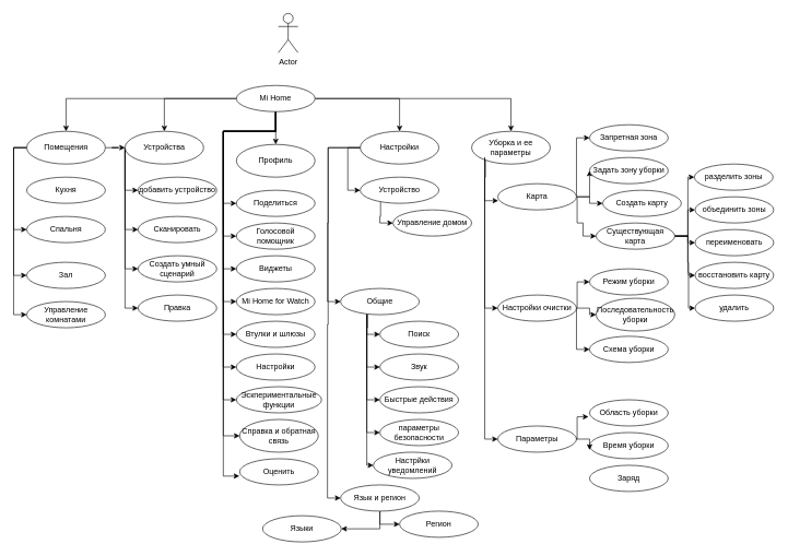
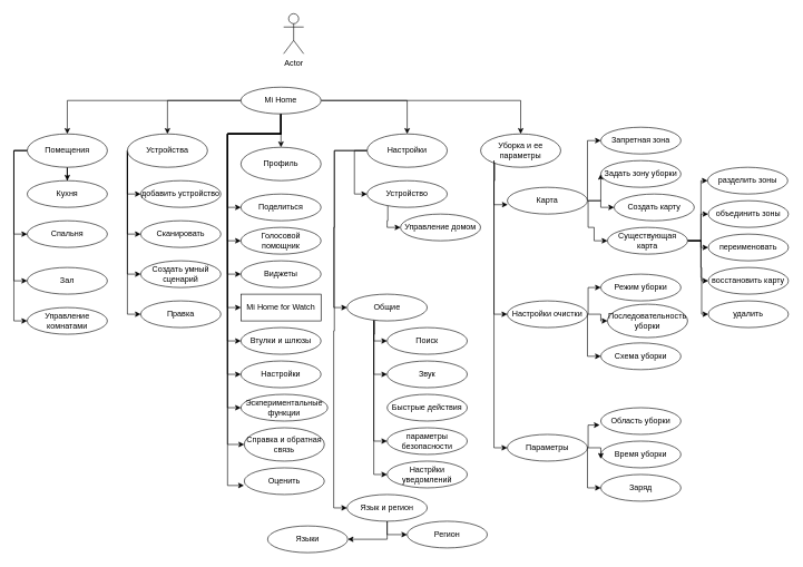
  <mxCell id="0" />
  <mxCell id="1" parent="0" />
  <mxCell id="2" value="Actor" style="shape=umlActor;verticalLabelPosition=bottom;verticalAlign=top;html=1;outlineConnect=0;" vertex="1" parent="1"><mxGeometry x="424" y="20" width="30" height="60" as="geometry" /></mxCell>
- <mxCell id="3" style="edgeStyle=orthogonalEdgeStyle;rounded=0;orthogonalLoop=1;jettySize=auto;html=1;" edge="1" parent="1" source="7" target="12"><mxGeometry relative="1" as="geometry" /></mxCell>
+ <mxCell id="3" style="edgeStyle=orthogonalEdgeStyle;rounded=0;orthogonalLoop=1;jettySize=auto;html=1;entryX=0.5;entryY=0;entryDx=0;entryDy=0;" edge="1" parent="1" source="7" target="41"><mxGeometry relative="1" as="geometry" /></mxCell>
  <mxCell id="4" style="edgeStyle=orthogonalEdgeStyle;rounded=0;orthogonalLoop=1;jettySize=auto;html=1;entryX=0;entryY=0.5;entryDx=0;entryDy=0;" edge="1" parent="1" source="7" target="42"><mxGeometry relative="1" as="geometry"><Array as="points"><mxPoint x="20" y="225" /><mxPoint x="20" y="350" /></Array></mxGeometry></mxCell>
  <mxCell id="5" style="edgeStyle=orthogonalEdgeStyle;rounded=0;orthogonalLoop=1;jettySize=auto;html=1;entryX=0;entryY=0.5;entryDx=0;entryDy=0;" edge="1" parent="1" source="7" target="43"><mxGeometry relative="1" as="geometry"><Array as="points"><mxPoint x="20" y="225" /><mxPoint x="20" y="420" /></Array></mxGeometry></mxCell>
  <mxCell id="6" style="edgeStyle=orthogonalEdgeStyle;rounded=0;orthogonalLoop=1;jettySize=auto;html=1;entryX=0;entryY=0.5;entryDx=0;entryDy=0;" edge="1" parent="1" source="7" target="44"><mxGeometry relative="1" as="geometry"><Array as="points"><mxPoint x="20" y="225" /><mxPoint x="20" y="480" /></Array></mxGeometry></mxCell>
  <mxCell id="7" value="Помещения" style="ellipse;whiteSpace=wrap;html=1;" vertex="1" parent="1"><mxGeometry x="40" y="200" width="120" height="50" as="geometry" /></mxCell>
  <mxCell id="8" style="edgeStyle=orthogonalEdgeStyle;rounded=0;orthogonalLoop=1;jettySize=auto;html=1;entryX=0;entryY=0.5;entryDx=0;entryDy=0;" edge="1" parent="1" source="12" target="24"><mxGeometry relative="1" as="geometry"><Array as="points"><mxPoint x="190" y="290" /></Array></mxGeometry></mxCell>
  <mxCell id="9" style="edgeStyle=orthogonalEdgeStyle;rounded=0;orthogonalLoop=1;jettySize=auto;html=1;entryX=0;entryY=0.5;entryDx=0;entryDy=0;" edge="1" parent="1" source="12" target="25"><mxGeometry relative="1" as="geometry"><Array as="points"><mxPoint x="190" y="350" /></Array></mxGeometry></mxCell>
  <mxCell id="10" style="edgeStyle=orthogonalEdgeStyle;rounded=0;orthogonalLoop=1;jettySize=auto;html=1;entryX=0;entryY=0.5;entryDx=0;entryDy=0;" edge="1" parent="1" source="12" target="26"><mxGeometry relative="1" as="geometry"><Array as="points"><mxPoint x="190" y="410" /></Array></mxGeometry></mxCell>
  <mxCell id="11" style="edgeStyle=orthogonalEdgeStyle;rounded=0;orthogonalLoop=1;jettySize=auto;html=1;entryX=0;entryY=0.5;entryDx=0;entryDy=0;" edge="1" parent="1" source="12" target="45"><mxGeometry relative="1" as="geometry"><Array as="points"><mxPoint x="190" y="470" /></Array></mxGeometry></mxCell>
  <mxCell id="12" value="Устройства" style="ellipse;whiteSpace=wrap;html=1;" vertex="1" parent="1"><mxGeometry x="190" y="200" width="120" height="50" as="geometry" /></mxCell>
  <mxCell id="13" value="" style="ellipse;whiteSpace=wrap;html=1;" vertex="1" parent="1"><mxGeometry x="360" y="220" width="120" height="50" as="geometry" /></mxCell>
  <mxCell id="14" value="" style="ellipse;whiteSpace=wrap;html=1;" vertex="1" parent="1"><mxGeometry x="719" y="200" width="120" height="50" as="geometry" /></mxCell>
  <mxCell id="15" style="edgeStyle=orthogonalEdgeStyle;rounded=0;orthogonalLoop=1;jettySize=auto;html=1;entryX=0;entryY=0.5;entryDx=0;entryDy=0;" edge="1" parent="1" source="17" target="62"><mxGeometry relative="1" as="geometry"><Array as="points"><mxPoint x="530" y="225" /><mxPoint x="530" y="290" /></Array></mxGeometry></mxCell>
  <mxCell id="16" style="edgeStyle=orthogonalEdgeStyle;rounded=0;orthogonalLoop=1;jettySize=auto;html=1;entryX=0;entryY=0.5;entryDx=0;entryDy=0;" edge="1" parent="1" source="17" target="71"><mxGeometry relative="1" as="geometry"><Array as="points"><mxPoint x="500" y="225" /><mxPoint x="500" y="495" /><mxPoint x="499" y="495" /><mxPoint x="499" y="760" /></Array></mxGeometry></mxCell>
  <mxCell id="17" value="" style="ellipse;whiteSpace=wrap;html=1;" vertex="1" parent="1"><mxGeometry x="549" y="200" width="120" height="50" as="geometry" /></mxCell>
  <mxCell id="18" style="edgeStyle=orthogonalEdgeStyle;rounded=0;orthogonalLoop=1;jettySize=auto;html=1;entryX=0;entryY=0.5;entryDx=0;entryDy=0;exitX=0;exitY=0.5;exitDx=0;exitDy=0;" edge="1" parent="1" source="17" target="68"><mxGeometry relative="1" as="geometry"><Array as="points"><mxPoint x="500" y="225" /><mxPoint x="500" y="340" /><mxPoint x="499" y="340" /><mxPoint x="499" y="460" /></Array></mxGeometry></mxCell>
  <mxCell id="19" value="Настройки" style="text;html=1;strokeColor=none;fillColor=none;align=center;verticalAlign=middle;whiteSpace=wrap;rounded=0;" vertex="1" parent="1"><mxGeometry x="559" y="210" width="100" height="30" as="geometry" /></mxCell>
  <mxCell id="20" style="edgeStyle=orthogonalEdgeStyle;rounded=0;orthogonalLoop=1;jettySize=auto;html=1;entryX=0;entryY=0.5;entryDx=0;entryDy=0;" edge="1" parent="1" source="22" target="82"><mxGeometry relative="1" as="geometry"><Array as="points"><mxPoint x="739" y="470" /></Array></mxGeometry></mxCell>
  <mxCell id="21" style="edgeStyle=orthogonalEdgeStyle;rounded=0;orthogonalLoop=1;jettySize=auto;html=1;entryX=0;entryY=0.5;entryDx=0;entryDy=0;" edge="1" parent="1" source="22" target="84"><mxGeometry relative="1" as="geometry"><Array as="points"><mxPoint x="739" y="670" /></Array></mxGeometry></mxCell>
  <mxCell id="22" value="Уборка и ее параметры" style="text;html=1;strokeColor=none;fillColor=none;align=center;verticalAlign=middle;whiteSpace=wrap;rounded=0;" vertex="1" parent="1"><mxGeometry x="729" y="210" width="100" height="30" as="geometry" /></mxCell>
  <mxCell id="23" value="Профиль" style="text;html=1;strokeColor=none;fillColor=none;align=center;verticalAlign=middle;whiteSpace=wrap;rounded=0;" vertex="1" parent="1"><mxGeometry x="370" y="230" width="100" height="30" as="geometry" /></mxCell>
  <mxCell id="24" value="добавить устройство" style="ellipse;whiteSpace=wrap;html=1;" vertex="1" parent="1"><mxGeometry x="210" y="270" width="120" height="40" as="geometry" /></mxCell>
  <mxCell id="25" value="Сканировать" style="ellipse;whiteSpace=wrap;html=1;" vertex="1" parent="1"><mxGeometry x="210" y="330" width="120" height="40" as="geometry" /></mxCell>
  <mxCell id="26" value="Создать умный сценарий" style="ellipse;whiteSpace=wrap;html=1;" vertex="1" parent="1"><mxGeometry x="210" y="390" width="120" height="40" as="geometry" /></mxCell>
  <mxCell id="27" style="edgeStyle=orthogonalEdgeStyle;rounded=0;orthogonalLoop=1;jettySize=auto;html=1;entryX=0.5;entryY=0;entryDx=0;entryDy=0;" edge="1" parent="1" source="40" target="7"><mxGeometry relative="1" as="geometry" /></mxCell>
  <mxCell id="28" style="edgeStyle=orthogonalEdgeStyle;rounded=0;orthogonalLoop=1;jettySize=auto;html=1;entryX=0.5;entryY=0;entryDx=0;entryDy=0;" edge="1" parent="1" source="40" target="12"><mxGeometry relative="1" as="geometry" /></mxCell>
  <mxCell id="29" style="edgeStyle=orthogonalEdgeStyle;rounded=0;orthogonalLoop=1;jettySize=auto;html=1;exitX=0.5;exitY=1;exitDx=0;exitDy=0;entryX=0.5;entryY=0;entryDx=0;entryDy=0;" edge="1" parent="1" source="40" target="13"><mxGeometry relative="1" as="geometry" /></mxCell>
  <mxCell id="30" style="edgeStyle=orthogonalEdgeStyle;rounded=0;orthogonalLoop=1;jettySize=auto;html=1;entryX=0.5;entryY=0;entryDx=0;entryDy=0;" edge="1" parent="1" source="40" target="17"><mxGeometry relative="1" as="geometry" /></mxCell>
  <mxCell id="31" style="edgeStyle=orthogonalEdgeStyle;rounded=0;orthogonalLoop=1;jettySize=auto;html=1;entryX=0.5;entryY=0;entryDx=0;entryDy=0;" edge="1" parent="1" source="40" target="14"><mxGeometry relative="1" as="geometry" /></mxCell>
  <mxCell id="32" style="edgeStyle=orthogonalEdgeStyle;rounded=0;orthogonalLoop=1;jettySize=auto;html=1;entryX=0;entryY=0.5;entryDx=0;entryDy=0;" edge="1" parent="1" source="40" target="46"><mxGeometry relative="1" as="geometry"><Array as="points"><mxPoint x="420" y="200" /><mxPoint x="340" y="200" /><mxPoint x="340" y="310" /></Array></mxGeometry></mxCell>
  <mxCell id="33" style="edgeStyle=orthogonalEdgeStyle;rounded=0;orthogonalLoop=1;jettySize=auto;html=1;entryX=0;entryY=0.5;entryDx=0;entryDy=0;" edge="1" parent="1" source="40" target="47"><mxGeometry relative="1" as="geometry"><Array as="points"><mxPoint x="420" y="200" /><mxPoint x="340" y="200" /><mxPoint x="340" y="360" /></Array></mxGeometry></mxCell>
  <mxCell id="34" style="edgeStyle=orthogonalEdgeStyle;rounded=0;orthogonalLoop=1;jettySize=auto;html=1;entryX=0;entryY=0.5;entryDx=0;entryDy=0;" edge="1" parent="1" source="40" target="48"><mxGeometry relative="1" as="geometry"><Array as="points"><mxPoint x="420" y="200" /><mxPoint x="340" y="200" /><mxPoint x="340" y="410" /></Array></mxGeometry></mxCell>
  <mxCell id="35" style="edgeStyle=orthogonalEdgeStyle;rounded=0;orthogonalLoop=1;jettySize=auto;html=1;entryX=0;entryY=0.5;entryDx=0;entryDy=0;" edge="1" parent="1" source="40" target="49"><mxGeometry relative="1" as="geometry"><Array as="points"><mxPoint x="420" y="200" /><mxPoint x="340" y="200" /><mxPoint x="340" y="460" /></Array></mxGeometry></mxCell>
  <mxCell id="36" style="edgeStyle=orthogonalEdgeStyle;rounded=0;orthogonalLoop=1;jettySize=auto;html=1;entryX=0;entryY=0.5;entryDx=0;entryDy=0;" edge="1" parent="1" source="40" target="50"><mxGeometry relative="1" as="geometry"><Array as="points"><mxPoint x="420" y="200" /><mxPoint x="340" y="200" /><mxPoint x="340" y="510" /></Array></mxGeometry></mxCell>
  <mxCell id="37" style="edgeStyle=orthogonalEdgeStyle;rounded=0;orthogonalLoop=1;jettySize=auto;html=1;entryX=0;entryY=0.5;entryDx=0;entryDy=0;" edge="1" parent="1" source="40" target="51"><mxGeometry relative="1" as="geometry"><Array as="points"><mxPoint x="420" y="200" /><mxPoint x="340" y="200" /><mxPoint x="340" y="560" /></Array></mxGeometry></mxCell>
  <mxCell id="38" style="edgeStyle=orthogonalEdgeStyle;rounded=0;orthogonalLoop=1;jettySize=auto;html=1;entryX=0;entryY=0.5;entryDx=0;entryDy=0;" edge="1" parent="1" source="40" target="52"><mxGeometry relative="1" as="geometry"><Array as="points"><mxPoint x="420" y="200" /><mxPoint x="340" y="200" /><mxPoint x="340" y="610" /></Array></mxGeometry></mxCell>
  <mxCell id="39" style="edgeStyle=orthogonalEdgeStyle;rounded=0;orthogonalLoop=1;jettySize=auto;html=1;entryX=0;entryY=0.5;entryDx=0;entryDy=0;" edge="1" parent="1" source="40" target="53"><mxGeometry relative="1" as="geometry"><Array as="points"><mxPoint x="420" y="200" /><mxPoint x="340" y="200" /><mxPoint x="340" y="665" /></Array></mxGeometry></mxCell>
  <mxCell id="40" value="Mi Home" style="ellipse;whiteSpace=wrap;html=1;" vertex="1" parent="1"><mxGeometry x="360" y="130" width="120" height="40" as="geometry" /></mxCell>
  <mxCell id="41" value="Кухня" style="ellipse;whiteSpace=wrap;html=1;" vertex="1" parent="1"><mxGeometry x="40" y="270" width="120" height="40" as="geometry" /></mxCell>
  <mxCell id="42" value="Спальня" style="ellipse;whiteSpace=wrap;html=1;" vertex="1" parent="1"><mxGeometry x="40" y="330" width="120" height="40" as="geometry" /></mxCell>
  <mxCell id="43" value="Зал" style="ellipse;whiteSpace=wrap;html=1;" vertex="1" parent="1"><mxGeometry x="40" y="400" width="120" height="40" as="geometry" /></mxCell>
  <mxCell id="44" value="Управление комнатами" style="ellipse;whiteSpace=wrap;html=1;" vertex="1" parent="1"><mxGeometry x="40" y="460" width="120" height="40" as="geometry" /></mxCell>
  <mxCell id="45" value="Правка" style="ellipse;whiteSpace=wrap;html=1;" vertex="1" parent="1"><mxGeometry x="210" y="450" width="120" height="40" as="geometry" /></mxCell>
  <mxCell id="46" value="Поделиться" style="ellipse;whiteSpace=wrap;html=1;" vertex="1" parent="1"><mxGeometry x="360" y="290" width="120" height="40" as="geometry" /></mxCell>
  <mxCell id="47" value="Голосовой помощник" style="ellipse;whiteSpace=wrap;html=1;" vertex="1" parent="1"><mxGeometry x="360" y="340" width="120" height="40" as="geometry" /></mxCell>
  <mxCell id="48" value="Виджеты" style="ellipse;whiteSpace=wrap;html=1;" vertex="1" parent="1"><mxGeometry x="360" y="390" width="120" height="40" as="geometry" /></mxCell>
- <mxCell id="49" value="Mi Home for Watch" style="ellipse;whiteSpace=wrap;html=1;" vertex="1" parent="1"><mxGeometry x="360" y="440" width="120" height="40" as="geometry" /></mxCell>
+ <mxCell id="49" value="Mi Home for Watch" style="whiteSpace=wrap;html=1;rounded=0;" vertex="1" parent="1"><mxGeometry x="360" y="440" width="120" height="40" as="geometry" /></mxCell>
  <mxCell id="50" value="Втулки и шлюзы" style="ellipse;whiteSpace=wrap;html=1;" vertex="1" parent="1"><mxGeometry x="360" y="490" width="120" height="40" as="geometry" /></mxCell>
  <mxCell id="51" value="Настройки" style="ellipse;whiteSpace=wrap;html=1;" vertex="1" parent="1"><mxGeometry x="360" y="540" width="120" height="40" as="geometry" /></mxCell>
  <mxCell id="52" value="Эскпериментальные функции" style="ellipse;whiteSpace=wrap;html=1;" vertex="1" parent="1"><mxGeometry x="360" y="590" width="130" height="40" as="geometry" /></mxCell>
  <mxCell id="53" value="Справка и обратная связь" style="ellipse;whiteSpace=wrap;html=1;" vertex="1" parent="1"><mxGeometry x="365" y="640" width="120" height="50" as="geometry" /></mxCell>
  <mxCell id="54" value="Оценить" style="ellipse;whiteSpace=wrap;html=1;" vertex="1" parent="1"><mxGeometry x="365" y="700" width="120" height="40" as="geometry" /></mxCell>
  <mxCell id="55" value="Управление домом" style="ellipse;whiteSpace=wrap;html=1;" vertex="1" parent="1"><mxGeometry x="599" y="320" width="120" height="40" as="geometry" /></mxCell>
  <mxCell id="56" value="Поиск" style="ellipse;whiteSpace=wrap;html=1;" vertex="1" parent="1"><mxGeometry x="579" y="490" width="120" height="40" as="geometry" /></mxCell>
  <mxCell id="57" value="Звук" style="ellipse;whiteSpace=wrap;html=1;" vertex="1" parent="1"><mxGeometry x="579" y="540" width="120" height="40" as="geometry" /></mxCell>
  <mxCell id="58" value="Быстрые действия" style="ellipse;whiteSpace=wrap;html=1;" vertex="1" parent="1"><mxGeometry x="579" y="590" width="120" height="40" as="geometry" /></mxCell>
  <mxCell id="59" value="параметры безопасности" style="ellipse;whiteSpace=wrap;html=1;" vertex="1" parent="1"><mxGeometry x="579" y="640" width="120" height="40" as="geometry" /></mxCell>
- <mxCell id="60" value="Настрйки уведомлений" style="ellipse;whiteSpace=wrap;html=1;" vertex="1" parent="1"><mxGeometry x="569" y="690" width="120" height="40" as="geometry" /></mxCell>
+ <mxCell id="60" value="Настрйки уведомлений" style="ellipse;whiteSpace=wrap;html=1;" vertex="1" parent="1"><mxGeometry x="579" y="690" width="120" height="40" as="geometry" /></mxCell>
  <mxCell id="61" style="edgeStyle=orthogonalEdgeStyle;rounded=0;orthogonalLoop=1;jettySize=auto;html=1;entryX=0;entryY=0.5;entryDx=0;entryDy=0;" edge="1" parent="1" source="62" target="55"><mxGeometry relative="1" as="geometry"><Array as="points"><mxPoint x="580" y="330" /><mxPoint x="579" y="330" /><mxPoint x="579" y="340" /></Array></mxGeometry></mxCell>
  <mxCell id="62" value="Устройство" style="ellipse;whiteSpace=wrap;html=1;" vertex="1" parent="1"><mxGeometry x="549" y="270" width="120" height="40" as="geometry" /></mxCell>
  <mxCell id="63" style="edgeStyle=orthogonalEdgeStyle;rounded=0;orthogonalLoop=1;jettySize=auto;html=1;entryX=0;entryY=0.5;entryDx=0;entryDy=0;" edge="1" parent="1" source="68" target="56"><mxGeometry relative="1" as="geometry"><Array as="points"><mxPoint x="560" y="500" /><mxPoint x="559" y="500" /><mxPoint x="559" y="510" /></Array></mxGeometry></mxCell>
  <mxCell id="64" style="edgeStyle=orthogonalEdgeStyle;rounded=0;orthogonalLoop=1;jettySize=auto;html=1;entryX=0;entryY=0.5;entryDx=0;entryDy=0;" edge="1" parent="1" source="68" target="57"><mxGeometry relative="1" as="geometry"><Array as="points"><mxPoint x="559" y="560" /></Array></mxGeometry></mxCell>
- <mxCell id="65" style="edgeStyle=orthogonalEdgeStyle;rounded=0;orthogonalLoop=1;jettySize=auto;html=1;entryX=0;entryY=0.5;entryDx=0;entryDy=0;" edge="1" parent="1" source="68" target="58"><mxGeometry relative="1" as="geometry"><Array as="points"><mxPoint x="559" y="610" /></Array></mxGeometry></mxCell>
  <mxCell id="66" style="edgeStyle=orthogonalEdgeStyle;rounded=0;orthogonalLoop=1;jettySize=auto;html=1;entryX=0;entryY=0.5;entryDx=0;entryDy=0;" edge="1" parent="1" source="68" target="59"><mxGeometry relative="1" as="geometry"><Array as="points"><mxPoint x="559" y="660" /></Array></mxGeometry></mxCell>
  <mxCell id="67" style="edgeStyle=orthogonalEdgeStyle;rounded=0;orthogonalLoop=1;jettySize=auto;html=1;entryX=0;entryY=0.5;entryDx=0;entryDy=0;" edge="1" parent="1" source="68" target="60"><mxGeometry relative="1" as="geometry"><Array as="points"><mxPoint x="559" y="710" /></Array></mxGeometry></mxCell>
  <mxCell id="68" value="Общие" style="ellipse;whiteSpace=wrap;html=1;" vertex="1" parent="1"><mxGeometry x="519" y="440" width="120" height="40" as="geometry" /></mxCell>
  <mxCell id="69" style="edgeStyle=orthogonalEdgeStyle;rounded=0;orthogonalLoop=1;jettySize=auto;html=1;entryX=1;entryY=0.5;entryDx=0;entryDy=0;" edge="1" parent="1" source="71" target="73"><mxGeometry relative="1" as="geometry" /></mxCell>
  <mxCell id="70" style="edgeStyle=orthogonalEdgeStyle;rounded=0;orthogonalLoop=1;jettySize=auto;html=1;entryX=0;entryY=0.5;entryDx=0;entryDy=0;" edge="1" parent="1" source="71" target="72"><mxGeometry relative="1" as="geometry" /></mxCell>
  <mxCell id="71" value="Язык и регион" style="ellipse;whiteSpace=wrap;html=1;" vertex="1" parent="1"><mxGeometry x="519" y="740" width="120" height="40" as="geometry" /></mxCell>
  <mxCell id="72" value="Регион" style="ellipse;whiteSpace=wrap;html=1;" vertex="1" parent="1"><mxGeometry x="609" y="780" width="120" height="40" as="geometry" /></mxCell>
  <mxCell id="73" value="Языки" style="ellipse;whiteSpace=wrap;html=1;" vertex="1" parent="1"><mxGeometry x="400" y="787" width="120" height="40" as="geometry" /></mxCell>
  <mxCell id="74" style="edgeStyle=orthogonalEdgeStyle;rounded=0;orthogonalLoop=1;jettySize=auto;html=1;entryX=0;entryY=0.5;entryDx=0;entryDy=0;" edge="1" parent="1" source="78" target="85"><mxGeometry relative="1" as="geometry"><Array as="points"><mxPoint x="879" y="210" /></Array></mxGeometry></mxCell>
  <mxCell id="75" style="edgeStyle=orthogonalEdgeStyle;rounded=0;orthogonalLoop=1;jettySize=auto;html=1;entryX=0;entryY=0.5;entryDx=0;entryDy=0;" edge="1" parent="1" source="78" target="86"><mxGeometry relative="1" as="geometry" /></mxCell>
  <mxCell id="76" style="edgeStyle=orthogonalEdgeStyle;rounded=0;orthogonalLoop=1;jettySize=auto;html=1;exitX=1;exitY=0.5;exitDx=0;exitDy=0;entryX=0;entryY=0.5;entryDx=0;entryDy=0;" edge="1" parent="1" source="78" target="87"><mxGeometry relative="1" as="geometry" /></mxCell>
  <mxCell id="77" style="edgeStyle=orthogonalEdgeStyle;rounded=0;orthogonalLoop=1;jettySize=auto;html=1;entryX=0;entryY=0.5;entryDx=0;entryDy=0;" edge="1" parent="1" source="78" target="93"><mxGeometry relative="1" as="geometry"><Array as="points"><mxPoint x="880" y="300" /><mxPoint x="880" y="340" /><mxPoint x="889" y="340" /><mxPoint x="889" y="360" /></Array></mxGeometry></mxCell>
  <mxCell id="78" value="Карта" style="ellipse;whiteSpace=wrap;html=1;" vertex="1" parent="1"><mxGeometry x="759" y="280" width="120" height="40" as="geometry" /></mxCell>
  <mxCell id="79" style="edgeStyle=orthogonalEdgeStyle;rounded=0;orthogonalLoop=1;jettySize=auto;html=1;entryX=0;entryY=0.5;entryDx=0;entryDy=0;" edge="1" parent="1" source="82" target="99"><mxGeometry relative="1" as="geometry"><Array as="points"><mxPoint x="880" y="470" /><mxPoint x="880" y="430" /></Array></mxGeometry></mxCell>
  <mxCell id="80" style="edgeStyle=orthogonalEdgeStyle;rounded=0;orthogonalLoop=1;jettySize=auto;html=1;entryX=0;entryY=0.5;entryDx=0;entryDy=0;" edge="1" parent="1" source="82" target="100"><mxGeometry relative="1" as="geometry" /></mxCell>
  <mxCell id="81" style="edgeStyle=orthogonalEdgeStyle;rounded=0;orthogonalLoop=1;jettySize=auto;html=1;entryX=0;entryY=0.5;entryDx=0;entryDy=0;" edge="1" parent="1" source="82" target="101"><mxGeometry relative="1" as="geometry"><Array as="points"><mxPoint x="879" y="533" /></Array></mxGeometry></mxCell>
  <mxCell id="82" value="Настройки очистки" style="ellipse;whiteSpace=wrap;html=1;" vertex="1" parent="1"><mxGeometry x="759" y="450" width="120" height="40" as="geometry" /></mxCell>
+ <mxCell id="83" style="edgeStyle=orthogonalEdgeStyle;rounded=0;orthogonalLoop=1;jettySize=auto;html=1;entryX=0;entryY=0.5;entryDx=0;entryDy=0;" edge="1" parent="1" source="84" target="104"><mxGeometry relative="1" as="geometry"><Array as="points"><mxPoint x="879" y="730" /></Array></mxGeometry></mxCell>
  <mxCell id="84" value="Параметры" style="ellipse;whiteSpace=wrap;html=1;" vertex="1" parent="1"><mxGeometry x="759" y="650" width="120" height="40" as="geometry" /></mxCell>
  <mxCell id="85" value="Запретная зона" style="ellipse;whiteSpace=wrap;html=1;" vertex="1" parent="1"><mxGeometry x="899" y="190" width="120" height="40" as="geometry" /></mxCell>
  <mxCell id="86" value="Задать зону уборки" style="ellipse;whiteSpace=wrap;html=1;" vertex="1" parent="1"><mxGeometry x="899" y="240" width="120" height="40" as="geometry" /></mxCell>
  <mxCell id="87" value="Создать карту" style="ellipse;whiteSpace=wrap;html=1;" vertex="1" parent="1"><mxGeometry x="919" y="290" width="120" height="40" as="geometry" /></mxCell>
  <mxCell id="88" style="edgeStyle=orthogonalEdgeStyle;rounded=0;orthogonalLoop=1;jettySize=auto;html=1;entryX=0;entryY=0.5;entryDx=0;entryDy=0;" edge="1" parent="1" source="93" target="98"><mxGeometry relative="1" as="geometry"><Array as="points"><mxPoint x="1049" y="360" /><mxPoint x="1049" y="270" /></Array></mxGeometry></mxCell>
  <mxCell id="89" style="edgeStyle=orthogonalEdgeStyle;rounded=0;orthogonalLoop=1;jettySize=auto;html=1;entryX=0;entryY=0.5;entryDx=0;entryDy=0;" edge="1" parent="1" source="93" target="97"><mxGeometry relative="1" as="geometry" /></mxCell>
  <mxCell id="90" style="edgeStyle=orthogonalEdgeStyle;rounded=0;orthogonalLoop=1;jettySize=auto;html=1;entryX=0;entryY=0.5;entryDx=0;entryDy=0;" edge="1" parent="1" source="93" target="94"><mxGeometry relative="1" as="geometry" /></mxCell>
  <mxCell id="91" style="edgeStyle=orthogonalEdgeStyle;rounded=0;orthogonalLoop=1;jettySize=auto;html=1;entryX=0;entryY=0.5;entryDx=0;entryDy=0;" edge="1" parent="1" source="93" target="95"><mxGeometry relative="1" as="geometry"><Array as="points"><mxPoint x="1049" y="360" /><mxPoint x="1049" y="400" /><mxPoint x="1050" y="400" /><mxPoint x="1050" y="420" /></Array></mxGeometry></mxCell>
  <mxCell id="92" style="edgeStyle=orthogonalEdgeStyle;rounded=0;orthogonalLoop=1;jettySize=auto;html=1;entryX=0;entryY=0.5;entryDx=0;entryDy=0;" edge="1" parent="1" source="93" target="96"><mxGeometry relative="1" as="geometry"><Array as="points"><mxPoint x="1049" y="360" /><mxPoint x="1049" y="415" /><mxPoint x="1050" y="415" /><mxPoint x="1050" y="470" /></Array></mxGeometry></mxCell>
  <mxCell id="93" value="Существующая карта" style="ellipse;whiteSpace=wrap;html=1;" vertex="1" parent="1"><mxGeometry x="909" y="340" width="120" height="40" as="geometry" /></mxCell>
  <mxCell id="94" value="переименовать" style="ellipse;whiteSpace=wrap;html=1;" vertex="1" parent="1"><mxGeometry x="1060" y="350" width="120" height="40" as="geometry" /></mxCell>
  <mxCell id="95" value="восстановить карту" style="ellipse;whiteSpace=wrap;html=1;" vertex="1" parent="1"><mxGeometry x="1060" y="400" width="120" height="40" as="geometry" /></mxCell>
  <mxCell id="96" value="удалить" style="ellipse;whiteSpace=wrap;html=1;" vertex="1" parent="1"><mxGeometry x="1060" y="450" width="120" height="40" as="geometry" /></mxCell>
  <mxCell id="97" value="объединить зоны" style="ellipse;whiteSpace=wrap;html=1;" vertex="1" parent="1"><mxGeometry x="1060" y="300" width="120" height="40" as="geometry" /></mxCell>
  <mxCell id="98" value="разделить зоны" style="ellipse;whiteSpace=wrap;html=1;" vertex="1" parent="1"><mxGeometry x="1059" y="250" width="120" height="40" as="geometry" /></mxCell>
  <mxCell id="99" value="Режим уборки" style="ellipse;whiteSpace=wrap;html=1;" vertex="1" parent="1"><mxGeometry x="899" y="410" width="120" height="40" as="geometry" /></mxCell>
  <mxCell id="100" value="Последовательность уборки" style="ellipse;whiteSpace=wrap;html=1;" vertex="1" parent="1"><mxGeometry x="909" y="455" width="120" height="50" as="geometry" /></mxCell>
  <mxCell id="101" value="Схема уборки" style="ellipse;whiteSpace=wrap;html=1;" vertex="1" parent="1"><mxGeometry x="899" y="513" width="120" height="40" as="geometry" /></mxCell>
  <mxCell id="102" value="Область уборки" style="ellipse;whiteSpace=wrap;html=1;" vertex="1" parent="1"><mxGeometry x="899" y="610" width="120" height="40" as="geometry" /></mxCell>
  <mxCell id="103" value="Время уборки" style="ellipse;whiteSpace=wrap;html=1;" vertex="1" parent="1"><mxGeometry x="899" y="660" width="120" height="40" as="geometry" /></mxCell>
  <mxCell id="104" value="Заряд" style="ellipse;whiteSpace=wrap;html=1;" vertex="1" parent="1"><mxGeometry x="899" y="710" width="120" height="40" as="geometry" /></mxCell>
  <mxCell id="105" style="edgeStyle=orthogonalEdgeStyle;rounded=0;orthogonalLoop=1;jettySize=auto;html=1;entryX=-0.004;entryY=0.662;entryDx=0;entryDy=0;entryPerimeter=0;" edge="1" parent="1" source="40" target="54"><mxGeometry relative="1" as="geometry"><Array as="points"><mxPoint x="420" y="200" /><mxPoint x="340" y="200" /><mxPoint x="340" y="727" /></Array></mxGeometry></mxCell>
  <mxCell id="106" style="edgeStyle=orthogonalEdgeStyle;rounded=0;orthogonalLoop=1;jettySize=auto;html=1;entryX=0.005;entryY=0.649;entryDx=0;entryDy=0;entryPerimeter=0;" edge="1" parent="1" source="14" target="78"><mxGeometry relative="1" as="geometry"><Array as="points"><mxPoint x="740" y="270" /><mxPoint x="739" y="270" /><mxPoint x="739" y="306" /></Array></mxGeometry></mxCell>
  <mxCell id="107" style="edgeStyle=orthogonalEdgeStyle;rounded=0;orthogonalLoop=1;jettySize=auto;html=1;entryX=-0.014;entryY=0.649;entryDx=0;entryDy=0;entryPerimeter=0;" edge="1" parent="1" source="84" target="102"><mxGeometry relative="1" as="geometry"><Array as="points"><mxPoint x="880" y="670" /><mxPoint x="880" y="636" /></Array></mxGeometry></mxCell>
  <mxCell id="108" style="edgeStyle=orthogonalEdgeStyle;rounded=0;orthogonalLoop=1;jettySize=auto;html=1;entryX=0;entryY=0.662;entryDx=0;entryDy=0;entryPerimeter=0;" edge="1" parent="1" source="84" target="103"><mxGeometry relative="1" as="geometry" /></mxCell>
